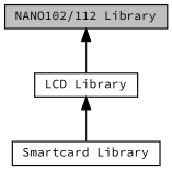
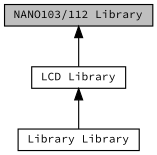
  digraph {
    fontname="Source Code Pro"
    rankdir=TB
    node [color=black fillcolor=white fontname="Source Code Pro" fontsize=10 shape=box style=filled]
    edge [dir=back fontname="Source Code Pro" fontsize=10 labelfontname=Helvetica labelfontsize=10 shape=plaintext style=solid]
    n1 [height=0.2 label="LCD Library" width=0.4]
-   n2 [height=0.2 label="Smartcard Library" width=0.4]
-   n3 [fillcolor=grey75 fontcolor=black height=0.2 label="NANO102/112 Library" width=0.4]
+   n2 [height=0.2 label="Library Library" width=0.4]
+   n3 [fillcolor=grey75 fontcolor=black height=0.2 label="NANO103/112 Library" width=0.4]
    n1 -> n2
    n3 -> n1
  }
